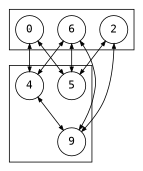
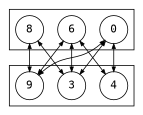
  digraph {
    node [fontname=monospace shape=circle]
    edge [arrowsize=0.6 dir=both]
-   3 [label=5]
+   3
    4
    n3 [label=9]
    0
    n5 [label=6]
-   2
+   2 [label=8]
    subgraph cluster_1 {
      3
      4
      n3
    }
    subgraph cluster_2 {
      0
      n5
      2
    }
    0 -> 3
    0 -> 4
-   4 -> n3
+   0 -> n3
    n5 -> 3
    n5 -> 4
    n5 -> n3
    2 -> 3
    2 -> n3
  }
